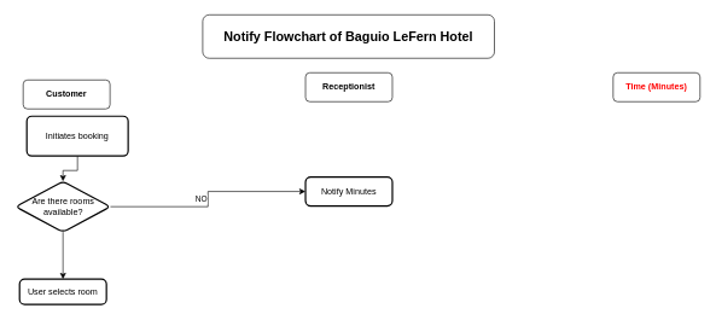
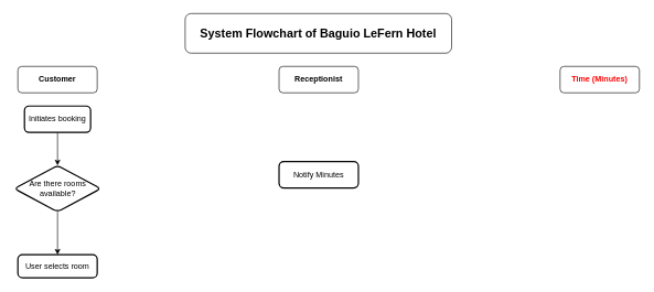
  <mxCell id="0" />
  <mxCell id="1" parent="0" />
- <mxCell id="2" value="&lt;b&gt;&lt;font style=&quot;font-size: 18px;&quot;&gt;Notify Flowchart of Baguio LeFern Hotel&lt;/font&gt;&lt;/b&gt;" style="rounded=1;whiteSpace=wrap;html=1;" vertex="1" parent="1"><mxGeometry x="279" y="20" width="403" height="60" as="geometry" /></mxCell>
- <mxCell id="3" value="&lt;b&gt;Customer&lt;/b&gt;" style="rounded=1;whiteSpace=wrap;html=1;" vertex="1" parent="1"><mxGeometry x="31" y="110" width="120" height="40" as="geometry" /></mxCell>
+ <mxCell id="2" value="&lt;b&gt;&lt;font style=&quot;font-size: 18px;&quot;&gt;System Flowchart of Baguio LeFern Hotel&lt;/font&gt;&lt;/b&gt;" style="rounded=1;whiteSpace=wrap;html=1;" vertex="1" parent="1"><mxGeometry x="279" y="20" width="403" height="60" as="geometry" /></mxCell>
+ <mxCell id="3" value="&lt;b&gt;Customer&lt;/b&gt;" style="rounded=1;whiteSpace=wrap;html=1;" vertex="1" parent="1"><mxGeometry x="26" y="100" width="120" height="40" as="geometry" /></mxCell>
  <mxCell id="4" value="&lt;b&gt;Receptionist&lt;/b&gt;" style="rounded=1;whiteSpace=wrap;html=1;" vertex="1" parent="1"><mxGeometry x="421" y="100" width="120" height="40" as="geometry" /></mxCell>
  <mxCell id="5" value="&lt;b&gt;&lt;font style=&quot;color: rgb(255, 0, 0);&quot;&gt;Time (Minutes)&lt;/font&gt;&lt;/b&gt;" style="rounded=1;whiteSpace=wrap;html=1;" vertex="1" parent="1"><mxGeometry x="846" y="100" width="120" height="40" as="geometry" /></mxCell>
  <mxCell id="6" value="" style="edgeStyle=orthogonalEdgeStyle;rounded=0;orthogonalLoop=1;jettySize=auto;html=1;" edge="1" parent="1" source="7" target="11"><mxGeometry relative="1" as="geometry" /></mxCell>
- <mxCell id="7" value="Initiates booking" style="rounded=1;whiteSpace=wrap;html=1;absoluteArcSize=1;arcSize=14;strokeWidth=2;" vertex="1" parent="1"><mxGeometry x="36" y="160" width="140" height="55" as="geometry" /></mxCell>
- <mxCell id="8" value="" style="edgeStyle=orthogonalEdgeStyle;rounded=0;orthogonalLoop=1;jettySize=auto;html=1;" edge="1" parent="1" source="11" target="12"><mxGeometry relative="1" as="geometry" /></mxCell>
- <mxCell id="9" value="NO" style="edgeLabel;html=1;align=center;verticalAlign=middle;resizable=0;points=[];" vertex="1" connectable="0" parent="8"><mxGeometry x="0.002" y="10" relative="1" as="geometry"><mxPoint y="1" as="offset" /></mxGeometry></mxCell>
+ <mxCell id="7" value="Initiates booking" style="rounded=1;whiteSpace=wrap;html=1;absoluteArcSize=1;arcSize=14;strokeWidth=2;" vertex="1" parent="1"><mxGeometry x="36" y="160" width="100" height="40" as="geometry" /></mxCell>
  <mxCell id="10" value="" style="edgeStyle=orthogonalEdgeStyle;rounded=0;orthogonalLoop=1;jettySize=auto;html=1;" edge="1" parent="1" source="11" target="13"><mxGeometry relative="1" as="geometry" /></mxCell>
  <mxCell id="11" value="Are there rooms available?" style="rhombus;whiteSpace=wrap;html=1;rounded=1;absoluteArcSize=1;arcSize=14;strokeWidth=2;" vertex="1" parent="1"><mxGeometry x="20.5" y="250" width="131" height="70" as="geometry" /></mxCell>
  <mxCell id="12" value="Notify Minutes" style="whiteSpace=wrap;html=1;rounded=1;absoluteArcSize=1;arcSize=14;strokeWidth=2;" vertex="1" parent="1"><mxGeometry x="421" y="244" width="120" height="40" as="geometry" /></mxCell>
  <mxCell id="13" value="User selects room" style="whiteSpace=wrap;html=1;rounded=1;absoluteArcSize=1;arcSize=14;strokeWidth=2;" vertex="1" parent="1"><mxGeometry x="26" y="385" width="120" height="35" as="geometry" /></mxCell>
